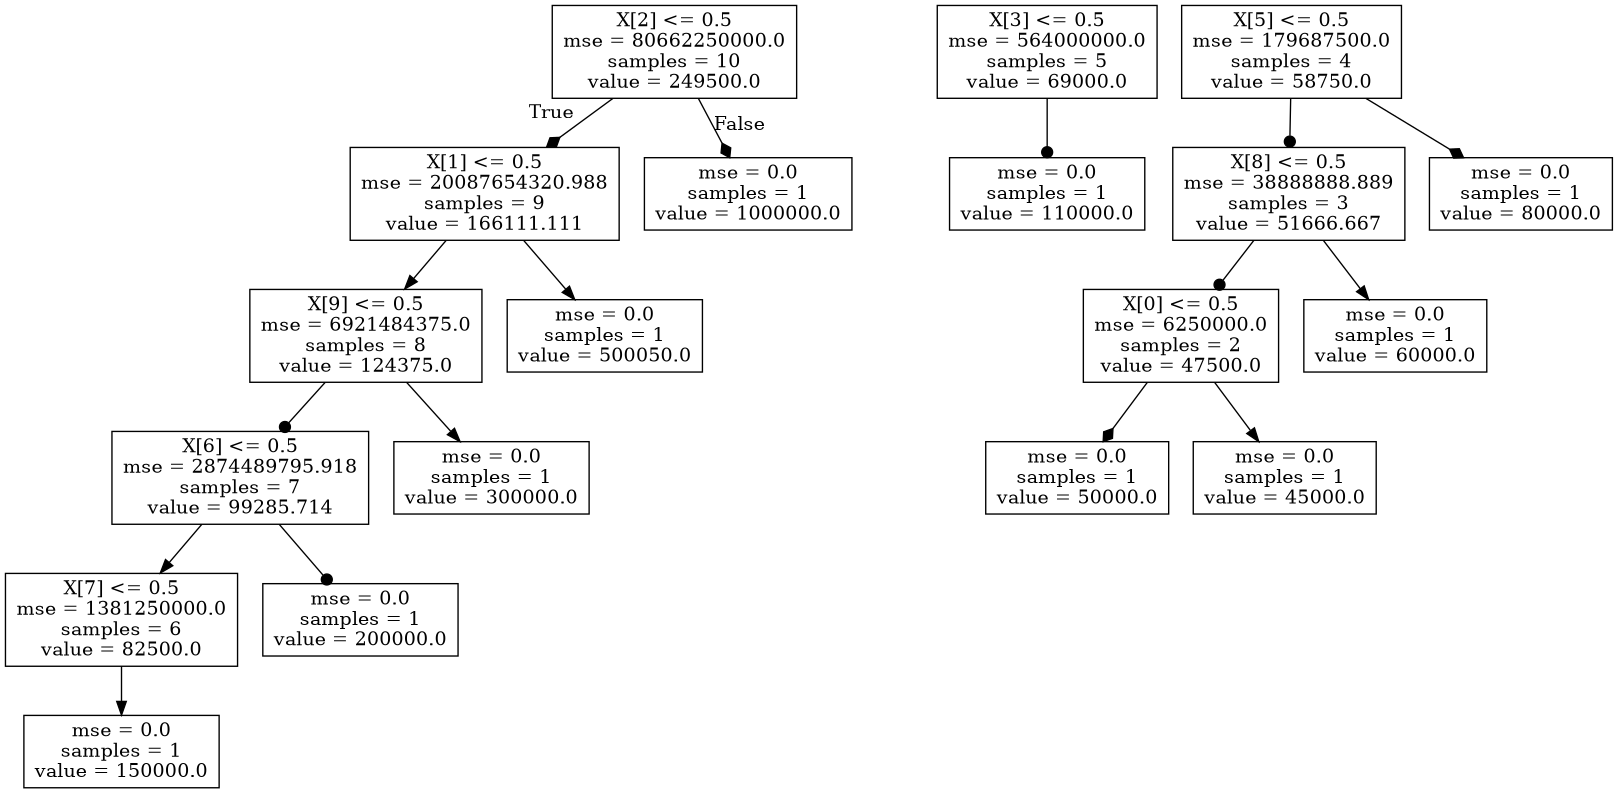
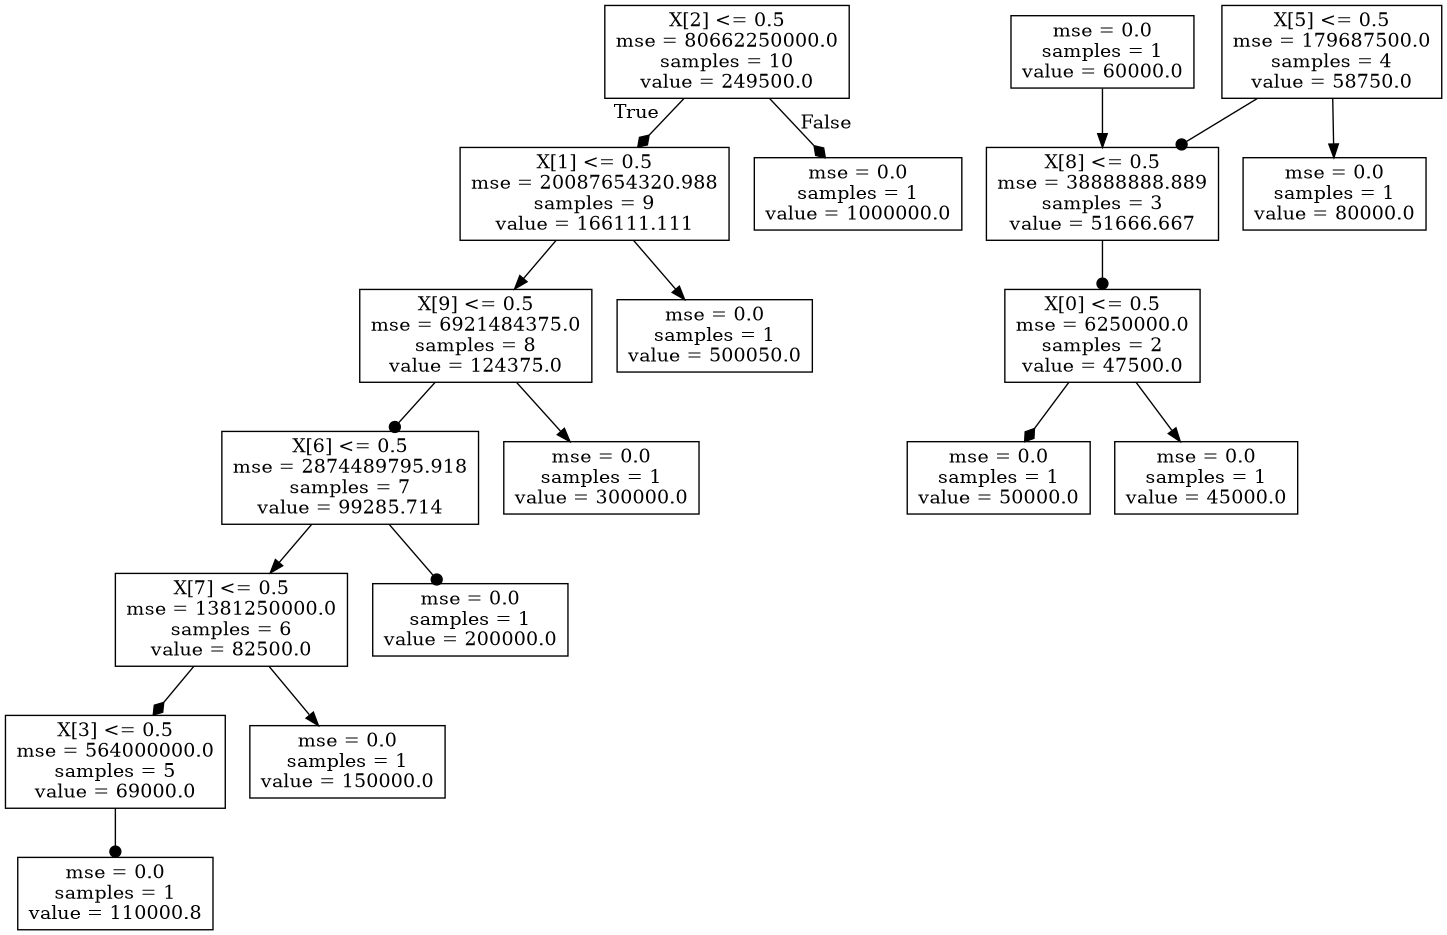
  digraph {
    node [shape=box]
    edge [arrowhead=normal]
    n1 [label="X[2] <= 0.5\nmse = 80662250000.0\nsamples = 10\nvalue = 249500.0"]
    n2 [label="X[1] <= 0.5\nmse = 20087654320.988\nsamples = 9\nvalue = 166111.111"]
    n3 [label="mse = 0.0\nsamples = 1\nvalue = 1000000.0"]
    n4 [label="X[9] <= 0.5\nmse = 6921484375.0\nsamples = 8\nvalue = 124375.0"]
    n5 [label="mse = 0.0\nsamples = 1\nvalue = 500050.0"]
    n6 [label="X[6] <= 0.5\nmse = 2874489795.918\nsamples = 7\nvalue = 99285.714"]
    n7 [label="mse = 0.0\nsamples = 1\nvalue = 300000.0"]
    n8 [label="X[7] <= 0.5\nmse = 1381250000.0\nsamples = 6\nvalue = 82500.0"]
    n9 [label="mse = 0.0\nsamples = 1\nvalue = 200000.0"]
    n10 [label="X[3] <= 0.5\nmse = 564000000.0\nsamples = 5\nvalue = 69000.0"]
    n11 [label="mse = 0.0\nsamples = 1\nvalue = 150000.0"]
-   n12 [label="mse = 0.0\nsamples = 1\nvalue = 110000.0"]
+   n12 [label="mse = 0.0\nsamples = 1\nvalue = 110000.8"]
    n13 [label="X[5] <= 0.5\nmse = 179687500.0\nsamples = 4\nvalue = 58750.0"]
    n14 [label="X[8] <= 0.5\nmse = 38888888.889\nsamples = 3\nvalue = 51666.667"]
    n15 [label="mse = 0.0\nsamples = 1\nvalue = 80000.0"]
    n16 [label="X[0] <= 0.5\nmse = 6250000.0\nsamples = 2\nvalue = 47500.0"]
    n17 [label="mse = 0.0\nsamples = 1\nvalue = 60000.0"]
    n18 [label="mse = 0.0\nsamples = 1\nvalue = 50000.0"]
    n19 [label="mse = 0.0\nsamples = 1\nvalue = 45000.0"]
    n1 -> n2 [arrowhead=diamond headlabel=True labelangle=45 labeldistance=2.5]
    n1 -> n3 [arrowhead=diamond headlabel=False labelangle=-45 labeldistance=2.5]
    n2 -> n4
    n2 -> n5
    n4 -> n6 [arrowhead=dot]
    n4 -> n7
    n6 -> n8
    n6 -> n9 [arrowhead=dot]
+   n8 -> n10 [arrowhead=diamond]
    n8 -> n11
    n10 -> n12 [arrowhead=dot]
    n13 -> n14 [arrowhead=dot]
-   n13 -> n15 [arrowhead=diamond]
+   n13 -> n15
    n14 -> n16 [arrowhead=dot]
-   n14 -> n17
+   n17 -> n14
    n16 -> n18 [arrowhead=diamond]
    n16 -> n19
  }
